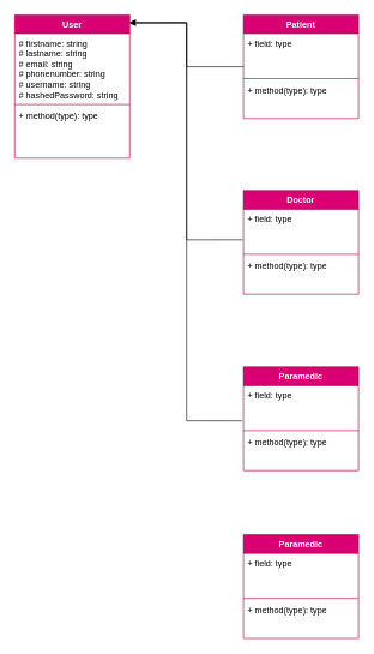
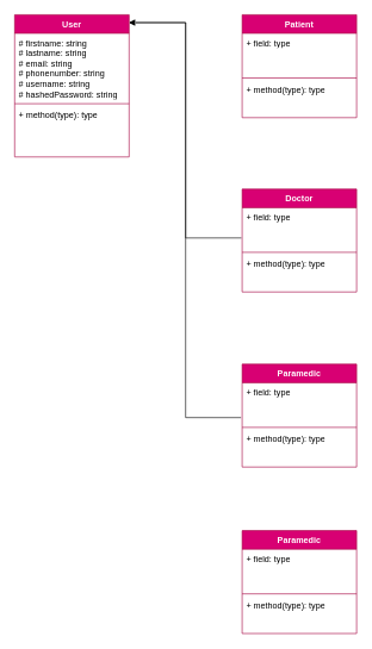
  <mxCell id="0" />
  <mxCell id="1" parent="0" />
  <mxCell id="2" value="User" style="swimlane;fontStyle=1;align=center;verticalAlign=top;childLayout=stackLayout;horizontal=1;startSize=26;horizontalStack=0;resizeParent=1;resizeParentMax=0;resizeLast=0;collapsible=1;marginBottom=0;whiteSpace=wrap;html=1;fillColor=#d80073;fontColor=#ffffff;strokeColor=#A50040;" vertex="1" parent="1"><mxGeometry x="20" y="20" width="160" height="199" as="geometry" /></mxCell>
  <mxCell id="3" value="&lt;div&gt;# firstname: string&lt;/div&gt;&lt;div&gt;# lastname: string&lt;/div&gt;&lt;div&gt;# email: string&lt;/div&gt;&lt;div&gt;# phonenumber: string&lt;/div&gt;&lt;div&gt;# username: string&lt;br&gt;&lt;/div&gt;&lt;div&gt;# hashedPassword: string&lt;br&gt;&lt;/div&gt;" style="text;strokeColor=none;fillColor=none;align=left;verticalAlign=top;spacingLeft=4;spacingRight=4;overflow=hidden;rotatable=0;points=[[0,0.5],[1,0.5]];portConstraint=eastwest;whiteSpace=wrap;html=1;" vertex="1" parent="2"><mxGeometry y="26" width="160" height="96" as="geometry" /></mxCell>
  <mxCell id="4" value="" style="line;strokeWidth=1;fillColor=none;align=left;verticalAlign=middle;spacingTop=-1;spacingLeft=3;spacingRight=3;rotatable=0;labelPosition=right;points=[];portConstraint=eastwest;strokeColor=inherit;" vertex="1" parent="2"><mxGeometry y="122" width="160" height="5" as="geometry" /></mxCell>
  <mxCell id="5" value="&lt;div&gt;+ method(type): type&lt;/div&gt;&lt;div&gt;&lt;br&gt;&lt;/div&gt;" style="text;strokeColor=none;fillColor=none;align=left;verticalAlign=top;spacingLeft=4;spacingRight=4;overflow=hidden;rotatable=0;points=[[0,0.5],[1,0.5]];portConstraint=eastwest;whiteSpace=wrap;html=1;" vertex="1" parent="2"><mxGeometry y="127" width="160" height="72" as="geometry" /></mxCell>
  <mxCell id="6" value="Patient" style="swimlane;fontStyle=1;align=center;verticalAlign=top;childLayout=stackLayout;horizontal=1;startSize=26;horizontalStack=0;resizeParent=1;resizeParentMax=0;resizeLast=0;collapsible=1;marginBottom=0;whiteSpace=wrap;html=1;fillColor=#d80073;fontColor=#ffffff;strokeColor=#A50040;" vertex="1" parent="1"><mxGeometry x="338" y="20" width="160" height="144" as="geometry" /></mxCell>
  <mxCell id="7" value="+ field: type" style="text;strokeColor=none;fillColor=none;align=left;verticalAlign=top;spacingLeft=4;spacingRight=4;overflow=hidden;rotatable=0;points=[[0,0.5],[1,0.5]];portConstraint=eastwest;whiteSpace=wrap;html=1;" vertex="1" parent="6"><mxGeometry y="26" width="160" height="60" as="geometry" /></mxCell>
  <mxCell id="8" value="" style="line;strokeWidth=1;fillColor=none;align=left;verticalAlign=middle;spacingTop=-1;spacingLeft=3;spacingRight=3;rotatable=0;labelPosition=right;points=[];portConstraint=eastwest;strokeColor=inherit;" vertex="1" parent="6"><mxGeometry y="86" width="160" height="5" as="geometry" /></mxCell>
  <mxCell id="9" value="&lt;div&gt;+ method(type): type&lt;/div&gt;&lt;div&gt;&lt;br&gt;&lt;/div&gt;" style="text;strokeColor=none;fillColor=none;align=left;verticalAlign=top;spacingLeft=4;spacingRight=4;overflow=hidden;rotatable=0;points=[[0,0.5],[1,0.5]];portConstraint=eastwest;whiteSpace=wrap;html=1;" vertex="1" parent="6"><mxGeometry y="91" width="160" height="53" as="geometry" /></mxCell>
- <mxCell id="10" style="edgeStyle=orthogonalEdgeStyle;rounded=0;orthogonalLoop=1;jettySize=auto;html=1;entryX=0.997;entryY=0.054;entryDx=0;entryDy=0;entryPerimeter=0;" edge="1" parent="1" source="6" target="2"><mxGeometry relative="1" as="geometry" /></mxCell>
  <mxCell id="11" value="Doctor" style="swimlane;fontStyle=1;align=center;verticalAlign=top;childLayout=stackLayout;horizontal=1;startSize=26;horizontalStack=0;resizeParent=1;resizeParentMax=0;resizeLast=0;collapsible=1;marginBottom=0;whiteSpace=wrap;html=1;fillColor=#d80073;fontColor=#ffffff;strokeColor=#A50040;" vertex="1" parent="1"><mxGeometry x="338" y="264" width="160" height="144" as="geometry" /></mxCell>
  <mxCell id="12" value="+ field: type" style="text;strokeColor=none;fillColor=none;align=left;verticalAlign=top;spacingLeft=4;spacingRight=4;overflow=hidden;rotatable=0;points=[[0,0.5],[1,0.5]];portConstraint=eastwest;whiteSpace=wrap;html=1;" vertex="1" parent="11"><mxGeometry y="26" width="160" height="60" as="geometry" /></mxCell>
  <mxCell id="13" value="" style="line;strokeWidth=1;fillColor=none;align=left;verticalAlign=middle;spacingTop=-1;spacingLeft=3;spacingRight=3;rotatable=0;labelPosition=right;points=[];portConstraint=eastwest;strokeColor=inherit;" vertex="1" parent="11"><mxGeometry y="86" width="160" height="5" as="geometry" /></mxCell>
  <mxCell id="14" value="&lt;div&gt;+ method(type): type&lt;/div&gt;&lt;div&gt;&lt;br&gt;&lt;/div&gt;" style="text;strokeColor=none;fillColor=none;align=left;verticalAlign=top;spacingLeft=4;spacingRight=4;overflow=hidden;rotatable=0;points=[[0,0.5],[1,0.5]];portConstraint=eastwest;whiteSpace=wrap;html=1;" vertex="1" parent="11"><mxGeometry y="91" width="160" height="53" as="geometry" /></mxCell>
  <mxCell id="15" value="Paramedic" style="swimlane;fontStyle=1;align=center;verticalAlign=top;childLayout=stackLayout;horizontal=1;startSize=26;horizontalStack=0;resizeParent=1;resizeParentMax=0;resizeLast=0;collapsible=1;marginBottom=0;whiteSpace=wrap;html=1;fillColor=#d80073;fontColor=#ffffff;strokeColor=#A50040;" vertex="1" parent="1"><mxGeometry x="338" y="509" width="160" height="144" as="geometry" /></mxCell>
  <mxCell id="16" value="+ field: type" style="text;strokeColor=none;fillColor=none;align=left;verticalAlign=top;spacingLeft=4;spacingRight=4;overflow=hidden;rotatable=0;points=[[0,0.5],[1,0.5]];portConstraint=eastwest;whiteSpace=wrap;html=1;" vertex="1" parent="15"><mxGeometry y="26" width="160" height="60" as="geometry" /></mxCell>
  <mxCell id="17" value="" style="line;strokeWidth=1;fillColor=none;align=left;verticalAlign=middle;spacingTop=-1;spacingLeft=3;spacingRight=3;rotatable=0;labelPosition=right;points=[];portConstraint=eastwest;strokeColor=inherit;" vertex="1" parent="15"><mxGeometry y="86" width="160" height="5" as="geometry" /></mxCell>
  <mxCell id="18" value="&lt;div&gt;+ method(type): type&lt;/div&gt;&lt;div&gt;&lt;br&gt;&lt;/div&gt;" style="text;strokeColor=none;fillColor=none;align=left;verticalAlign=top;spacingLeft=4;spacingRight=4;overflow=hidden;rotatable=0;points=[[0,0.5],[1,0.5]];portConstraint=eastwest;whiteSpace=wrap;html=1;" vertex="1" parent="15"><mxGeometry y="91" width="160" height="53" as="geometry" /></mxCell>
  <mxCell id="19" style="edgeStyle=orthogonalEdgeStyle;rounded=0;orthogonalLoop=1;jettySize=auto;html=1;entryX=0.983;entryY=0.072;entryDx=0;entryDy=0;entryPerimeter=0;exitX=-0.007;exitY=0.706;exitDx=0;exitDy=0;exitPerimeter=0;" edge="1" parent="1" source="12"><mxGeometry relative="1" as="geometry"><mxPoint x="340.72" y="332.69" as="sourcePoint" /><mxPoint x="180" y="31.018" as="targetPoint" /><Array as="points"><mxPoint x="259" y="332" /><mxPoint x="259" y="31" /></Array></mxGeometry></mxCell>
  <mxCell id="20" style="edgeStyle=orthogonalEdgeStyle;rounded=0;orthogonalLoop=1;jettySize=auto;html=1;entryX=1.01;entryY=0.041;entryDx=0;entryDy=0;entryPerimeter=0;" edge="1" parent="1"><mxGeometry relative="1" as="geometry"><mxPoint x="336.4" y="583.84" as="sourcePoint" /><mxPoint x="180" y="30.999" as="targetPoint" /><Array as="points"><mxPoint x="259" y="584" /><mxPoint x="259" y="31" /></Array></mxGeometry></mxCell>
  <mxCell id="21" value="Paramedic" style="swimlane;fontStyle=1;align=center;verticalAlign=top;childLayout=stackLayout;horizontal=1;startSize=26;horizontalStack=0;resizeParent=1;resizeParentMax=0;resizeLast=0;collapsible=1;marginBottom=0;whiteSpace=wrap;html=1;fillColor=#d80073;fontColor=#ffffff;strokeColor=#A50040;" vertex="1" parent="1"><mxGeometry x="338" y="742" width="160" height="144" as="geometry" /></mxCell>
  <mxCell id="22" value="+ field: type" style="text;strokeColor=none;fillColor=none;align=left;verticalAlign=top;spacingLeft=4;spacingRight=4;overflow=hidden;rotatable=0;points=[[0,0.5],[1,0.5]];portConstraint=eastwest;whiteSpace=wrap;html=1;" vertex="1" parent="21"><mxGeometry y="26" width="160" height="60" as="geometry" /></mxCell>
  <mxCell id="23" value="" style="line;strokeWidth=1;fillColor=none;align=left;verticalAlign=middle;spacingTop=-1;spacingLeft=3;spacingRight=3;rotatable=0;labelPosition=right;points=[];portConstraint=eastwest;strokeColor=inherit;" vertex="1" parent="21"><mxGeometry y="86" width="160" height="5" as="geometry" /></mxCell>
  <mxCell id="24" value="&lt;div&gt;+ method(type): type&lt;/div&gt;&lt;div&gt;&lt;br&gt;&lt;/div&gt;" style="text;strokeColor=none;fillColor=none;align=left;verticalAlign=top;spacingLeft=4;spacingRight=4;overflow=hidden;rotatable=0;points=[[0,0.5],[1,0.5]];portConstraint=eastwest;whiteSpace=wrap;html=1;" vertex="1" parent="21"><mxGeometry y="91" width="160" height="53" as="geometry" /></mxCell>
